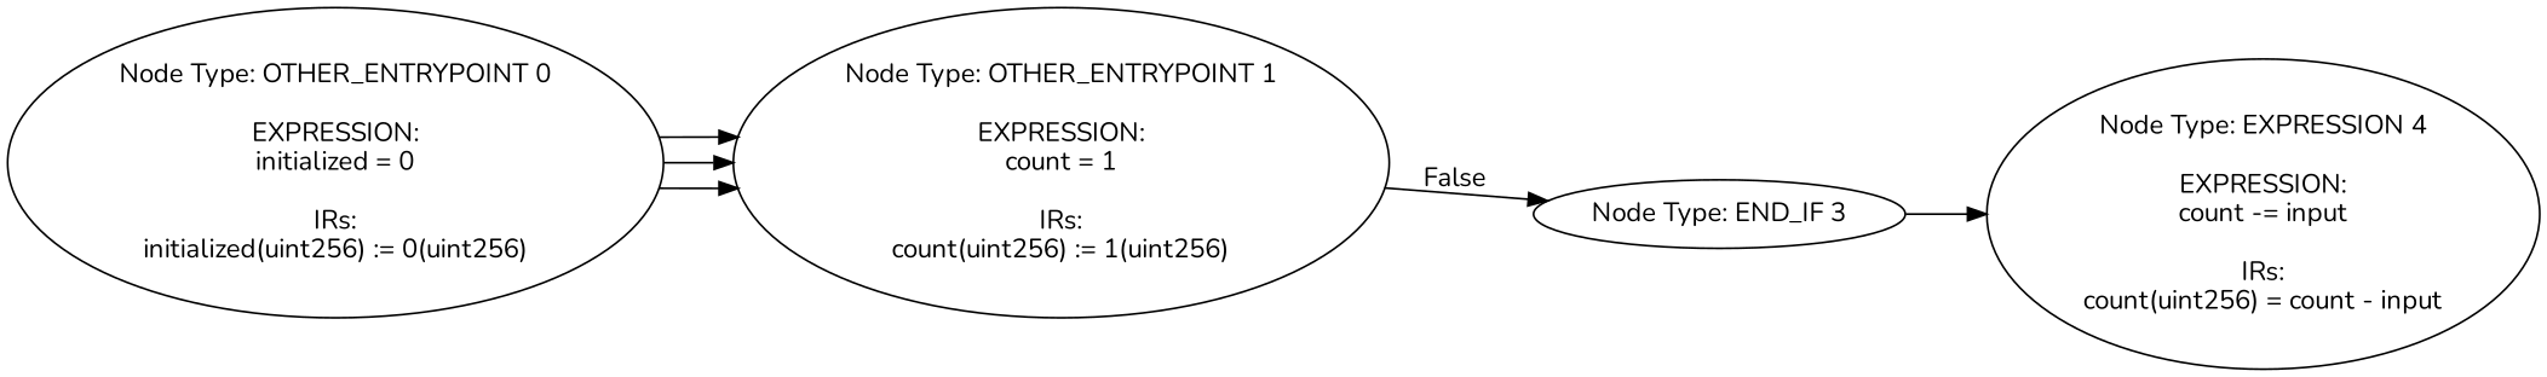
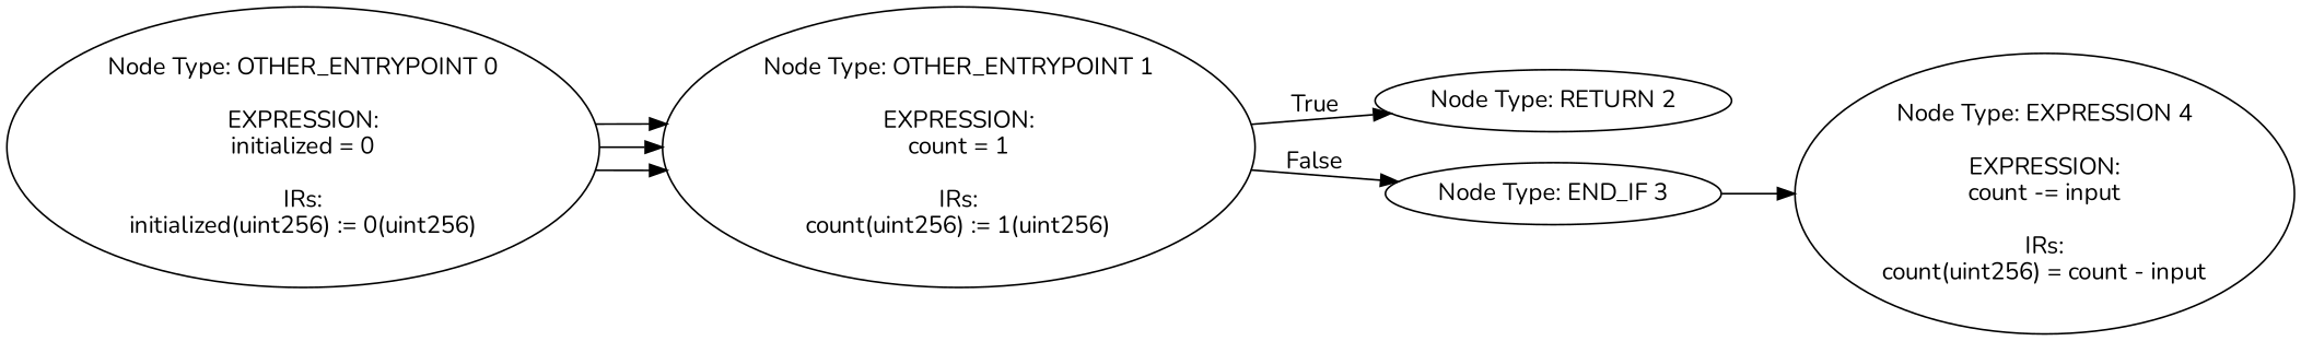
  digraph {
    rankdir=LR
    fontname=Nunito
    node [fontname=Nunito]
    edge [fontname=Nunito]
    n1 [label="Node Type: OTHER_ENTRYPOINT 0\n\nEXPRESSION:\ninitialized = 0\n\nIRs:\ninitialized(uint256) := 0(uint256)"]
    n2 [label="Node Type: OTHER_ENTRYPOINT 1\n\nEXPRESSION:\ncount = 1\n\nIRs:\ncount(uint256) := 1(uint256)"]
+   n3 [label="Node Type: RETURN 2\n"]
    n4 [label="Node Type: END_IF 3\n"]
    n5 [label="Node Type: EXPRESSION 4\n\nEXPRESSION:\ncount -= input\n\nIRs:\ncount(uint256) = count - input"]
    n1 -> n2
    n1 -> n2
    n1 -> n2
+   n2 -> n3 [label=True]
    n2 -> n4 [label=False]
    n4 -> n5
  }
